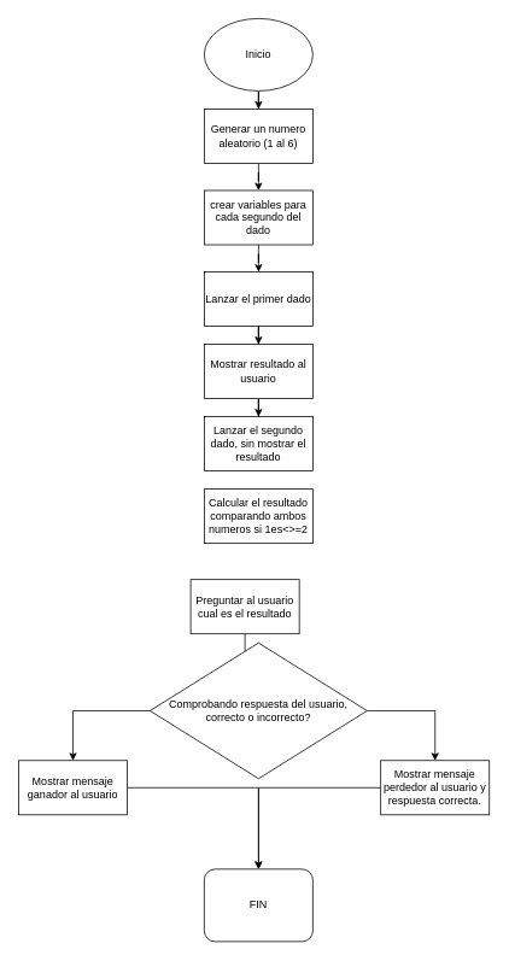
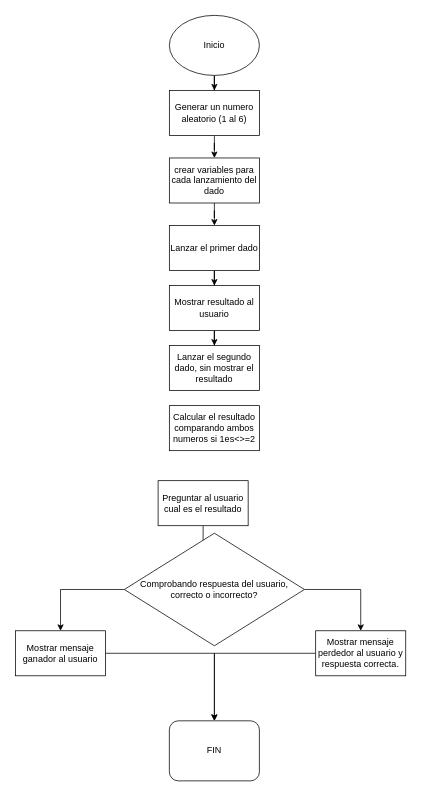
  <mxCell id="0" />
  <mxCell id="1" parent="0" />
  <mxCell id="2" value="" style="edgeStyle=orthogonalEdgeStyle;rounded=0;orthogonalLoop=1;jettySize=auto;html=1;" edge="1" parent="1" source="3" target="5"><mxGeometry relative="1" as="geometry" /></mxCell>
  <mxCell id="3" value="Inicio" style="ellipse;whiteSpace=wrap;html=1;" vertex="1" parent="1"><mxGeometry x="225" y="20" width="120" height="80" as="geometry" /></mxCell>
  <mxCell id="4" value="" style="edgeStyle=orthogonalEdgeStyle;rounded=0;orthogonalLoop=1;jettySize=auto;html=1;" edge="1" parent="1" source="5" target="7"><mxGeometry relative="1" as="geometry" /></mxCell>
  <mxCell id="5" value="Generar un numero aleatorio (1 al 6)" style="rounded=0;whiteSpace=wrap;html=1;" vertex="1" parent="1"><mxGeometry x="225" y="120" width="120" height="60" as="geometry" /></mxCell>
  <mxCell id="6" value="" style="edgeStyle=orthogonalEdgeStyle;rounded=0;orthogonalLoop=1;jettySize=auto;html=1;" edge="1" parent="1" source="7" target="9"><mxGeometry relative="1" as="geometry" /></mxCell>
- <mxCell id="7" value="crear variables para cada segundo del dado" style="rounded=0;whiteSpace=wrap;html=1;" vertex="1" parent="1"><mxGeometry x="225" y="210" width="120" height="60" as="geometry" /></mxCell>
+ <mxCell id="7" value="crear variables para cada lanzamiento del dado" style="rounded=0;whiteSpace=wrap;html=1;" vertex="1" parent="1"><mxGeometry x="225" y="210" width="120" height="60" as="geometry" /></mxCell>
  <mxCell id="8" value="" style="edgeStyle=orthogonalEdgeStyle;rounded=0;orthogonalLoop=1;jettySize=auto;html=1;" edge="1" parent="1" source="9" target="11"><mxGeometry relative="1" as="geometry" /></mxCell>
  <mxCell id="9" value="Lanzar el primer dado" style="rounded=0;whiteSpace=wrap;html=1;" vertex="1" parent="1"><mxGeometry x="225" y="300" width="120" height="60" as="geometry" /></mxCell>
  <mxCell id="10" value="" style="edgeStyle=orthogonalEdgeStyle;rounded=0;orthogonalLoop=1;jettySize=auto;html=1;" edge="1" parent="1" source="11" target="12"><mxGeometry relative="1" as="geometry" /></mxCell>
  <mxCell id="11" value="Mostrar resultado al usuario" style="rounded=0;whiteSpace=wrap;html=1;" vertex="1" parent="1"><mxGeometry x="225" y="380" width="120" height="60" as="geometry" /></mxCell>
  <mxCell id="12" value="Lanzar el segundo dado, sin mostrar el resultado" style="rounded=0;whiteSpace=wrap;html=1;" vertex="1" parent="1"><mxGeometry x="225" y="460" width="120" height="60" as="geometry" /></mxCell>
  <mxCell id="13" value="Calcular el resultado comparando ambos numeros si 1es&amp;lt;&amp;gt;=2" style="rounded=0;whiteSpace=wrap;html=1;" vertex="1" parent="1"><mxGeometry x="225" y="540" width="120" height="60" as="geometry" /></mxCell>
  <mxCell id="14" value="" style="edgeStyle=orthogonalEdgeStyle;rounded=0;orthogonalLoop=1;jettySize=auto;html=1;" edge="1" parent="1" source="15" target="18"><mxGeometry relative="1" as="geometry" /></mxCell>
  <mxCell id="15" value="Preguntar al usuario cual es el resultado" style="rounded=0;whiteSpace=wrap;html=1;" vertex="1" parent="1"><mxGeometry x="210" y="640" width="120" height="60" as="geometry" /></mxCell>
  <mxCell id="16" style="edgeStyle=orthogonalEdgeStyle;rounded=0;orthogonalLoop=1;jettySize=auto;html=1;entryX=0.5;entryY=0;entryDx=0;entryDy=0;" edge="1" parent="1" source="18" target="20"><mxGeometry relative="1" as="geometry" /></mxCell>
  <mxCell id="17" style="edgeStyle=orthogonalEdgeStyle;rounded=0;orthogonalLoop=1;jettySize=auto;html=1;exitX=1;exitY=0.5;exitDx=0;exitDy=0;entryX=0.5;entryY=0;entryDx=0;entryDy=0;" edge="1" parent="1" source="18" target="22"><mxGeometry relative="1" as="geometry" /></mxCell>
  <mxCell id="18" value="Comprobando respuesta del usuario, correcto o incorrecto?" style="rhombus;whiteSpace=wrap;html=1;" vertex="1" parent="1"><mxGeometry x="165" y="710" width="240" height="150" as="geometry" /></mxCell>
  <mxCell id="19" style="edgeStyle=orthogonalEdgeStyle;rounded=0;orthogonalLoop=1;jettySize=auto;html=1;" edge="1" parent="1" source="20" target="23"><mxGeometry relative="1" as="geometry" /></mxCell>
  <mxCell id="20" value="Mostrar mensaje ganador al usuario" style="rounded=0;whiteSpace=wrap;html=1;" vertex="1" parent="1"><mxGeometry x="20" y="840" width="120" height="60" as="geometry" /></mxCell>
  <mxCell id="21" style="edgeStyle=orthogonalEdgeStyle;rounded=0;orthogonalLoop=1;jettySize=auto;html=1;entryX=0.5;entryY=0;entryDx=0;entryDy=0;" edge="1" parent="1" source="22" target="23"><mxGeometry relative="1" as="geometry" /></mxCell>
  <mxCell id="22" value="Mostrar mensaje perdedor al usuario y respuesta correcta." style="rounded=0;whiteSpace=wrap;html=1;" vertex="1" parent="1"><mxGeometry x="420" y="840" width="120" height="60" as="geometry" /></mxCell>
  <mxCell id="23" value="FIN" style="whiteSpace=wrap;html=1;rounded=1;" vertex="1" parent="1"><mxGeometry x="225" y="960" width="120" height="80" as="geometry" /></mxCell>
